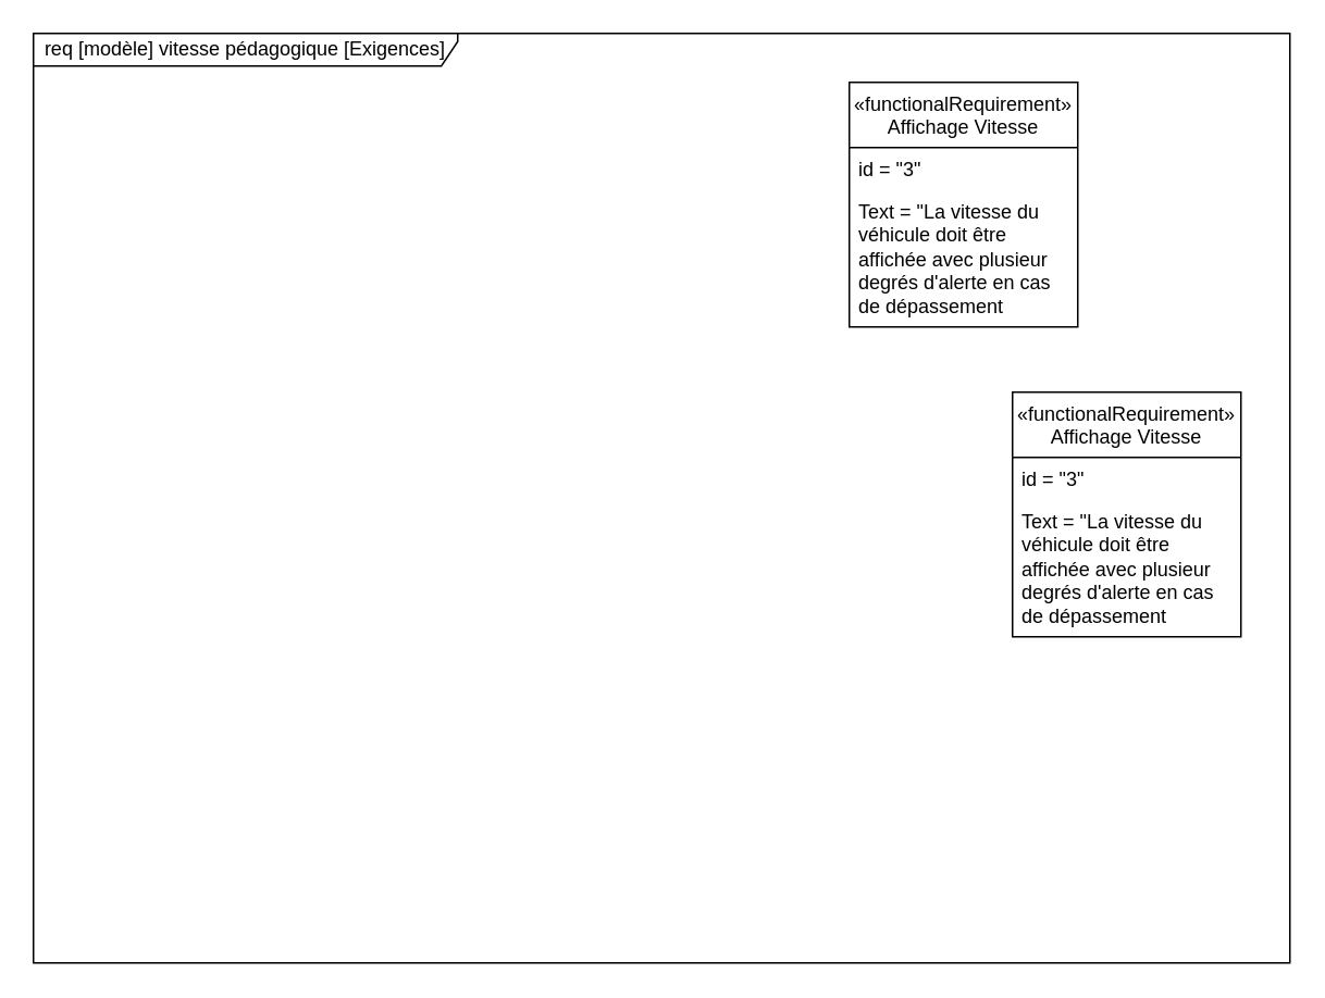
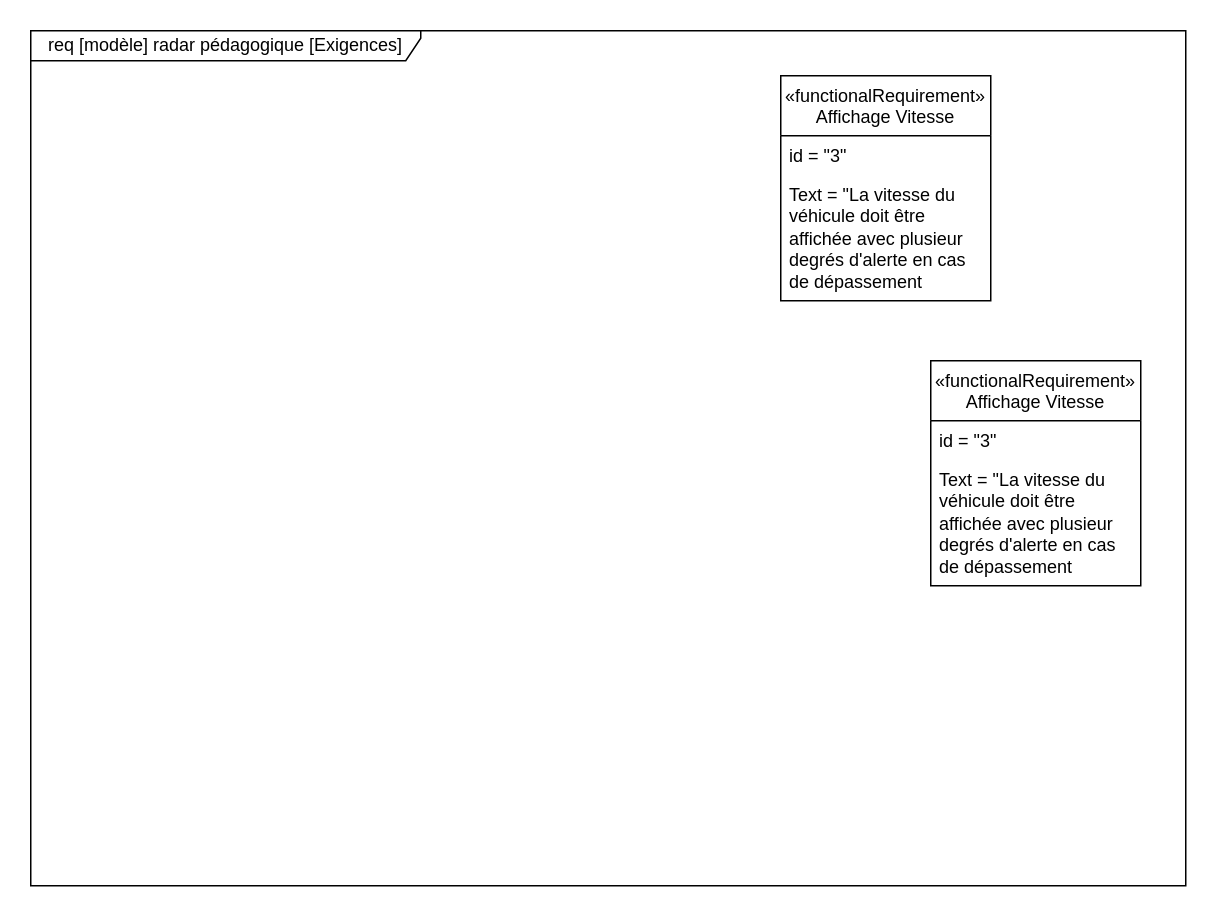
  <mxCell id="0" />
  <mxCell id="1" parent="0" />
- <mxCell id="2" value="req [modèle] vitesse pédagogique [Exigences]" style="shape=umlFrame;whiteSpace=wrap;html=1;width=260;height=20;" vertex="1" parent="1"><mxGeometry x="20" y="20" width="770" height="570" as="geometry" /></mxCell>
+ <mxCell id="2" value="req [modèle] radar pédagogique [Exigences]" style="shape=umlFrame;whiteSpace=wrap;html=1;width=260;height=20;" vertex="1" parent="1"><mxGeometry x="20" y="20" width="770" height="570" as="geometry" /></mxCell>
  <mxCell id="3" value="«functionalRequirement»&#10;Affichage Vitesse" style="swimlane;fontStyle=0;childLayout=stackLayout;horizontal=1;startSize=40;fillColor=none;horizontalStack=0;resizeParent=1;resizeParentMax=0;resizeLast=0;collapsible=1;marginBottom=0;" vertex="1" parent="1"><mxGeometry x="520" y="50" width="140" height="150" as="geometry" /></mxCell>
  <mxCell id="4" value="id = &quot;3&quot;" style="text;strokeColor=none;fillColor=none;align=left;verticalAlign=top;spacingLeft=4;spacingRight=4;overflow=hidden;rotatable=0;points=[[0,0.5],[1,0.5]];portConstraint=eastwest;" vertex="1" parent="3"><mxGeometry y="40" width="140" height="26" as="geometry" /></mxCell>
  <mxCell id="5" value="Text = &amp;quot;La vitesse du véhicule doit être affichée avec plusieur degrés d&amp;#39;alerte en cas de dépassement" style="text;strokeColor=none;fillColor=none;align=left;verticalAlign=top;spacingLeft=4;spacingRight=4;overflow=hidden;rotatable=0;points=[[0,0.5],[1,0.5]];portConstraint=eastwest;textDirection=ltr;whiteSpace=wrap;html=1;" vertex="1" parent="3"><mxGeometry y="66" width="140" height="84" as="geometry" /></mxCell>
  <mxCell id="6" value="«functionalRequirement»&#10;Affichage Vitesse" style="swimlane;fontStyle=0;childLayout=stackLayout;horizontal=1;startSize=40;fillColor=none;horizontalStack=0;resizeParent=1;resizeParentMax=0;resizeLast=0;collapsible=1;marginBottom=0;" vertex="1" parent="1"><mxGeometry x="620" y="240" width="140" height="150" as="geometry" /></mxCell>
  <mxCell id="7" value="id = &quot;3&quot;" style="text;strokeColor=none;fillColor=none;align=left;verticalAlign=top;spacingLeft=4;spacingRight=4;overflow=hidden;rotatable=0;points=[[0,0.5],[1,0.5]];portConstraint=eastwest;" vertex="1" parent="6"><mxGeometry y="40" width="140" height="26" as="geometry" /></mxCell>
  <mxCell id="8" value="Text = &amp;quot;La vitesse du véhicule doit être affichée avec plusieur degrés d&amp;#39;alerte en cas de dépassement" style="text;strokeColor=none;fillColor=none;align=left;verticalAlign=top;spacingLeft=4;spacingRight=4;overflow=hidden;rotatable=0;points=[[0,0.5],[1,0.5]];portConstraint=eastwest;textDirection=ltr;whiteSpace=wrap;html=1;" vertex="1" parent="6"><mxGeometry y="66" width="140" height="84" as="geometry" /></mxCell>
